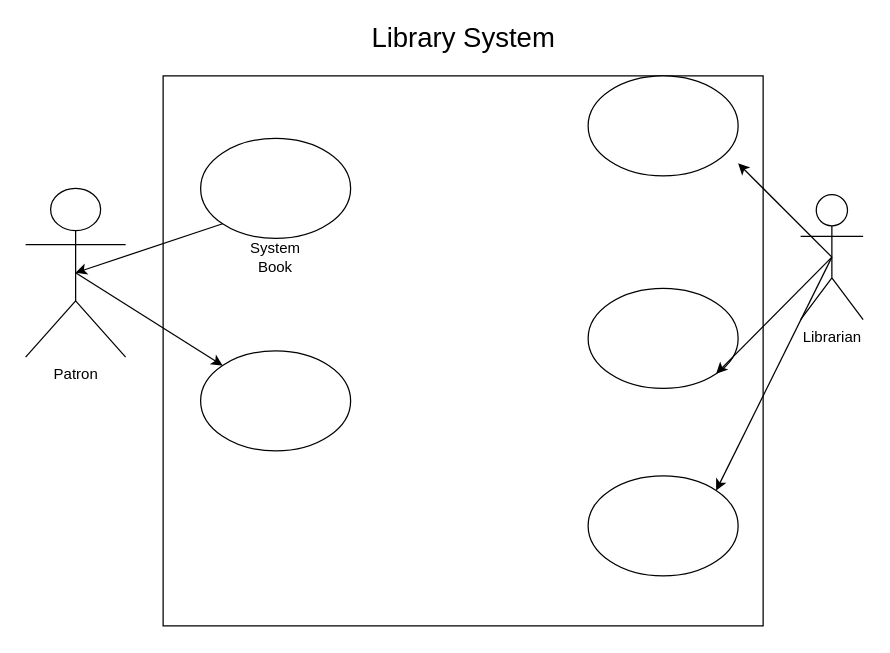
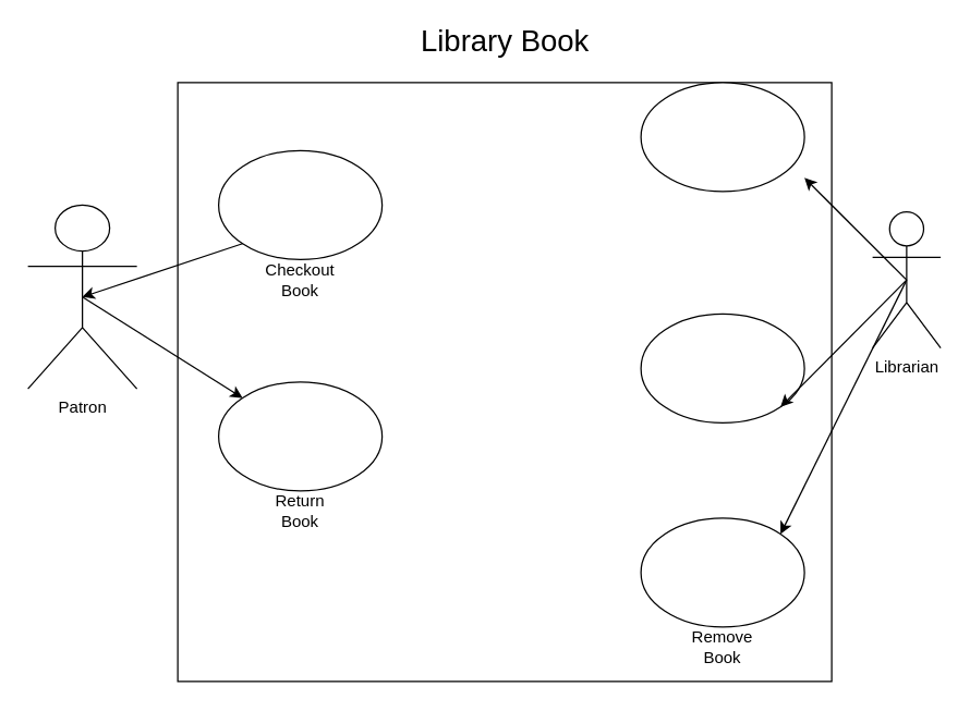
  <mxCell id="0" />
  <mxCell id="1" parent="0" />
  <mxCell id="2" value="Patron" style="shape=umlActor;verticalLabelPosition=bottom;verticalAlign=top;html=1;outlineConnect=0;" parent="1" vertex="1"><mxGeometry x="20" y="150" width="80" height="135" as="geometry" /></mxCell>
  <mxCell id="3" value="Librarian" style="shape=umlActor;verticalLabelPosition=bottom;verticalAlign=top;html=1;outlineConnect=0;" parent="1" vertex="1"><mxGeometry x="640" y="155" width="50" height="100" as="geometry" /></mxCell>
  <mxCell id="4" value="" style="rounded=0;whiteSpace=wrap;html=1;" parent="1" vertex="1"><mxGeometry x="130" y="60" width="480" height="440" as="geometry" /></mxCell>
- <mxCell id="5" value="&lt;font style=&quot;font-size: 22px&quot;&gt;Library System&lt;/font&gt;" style="text;html=1;align=center;verticalAlign=middle;resizable=0;points=[];autosize=1;strokeColor=none;fillColor=none;" parent="1" vertex="1"><mxGeometry x="290" y="20" width="160" height="20" as="geometry" /></mxCell>
+ <mxCell id="5" value="&lt;font style=&quot;font-size: 22px&quot;&gt;Library Book&lt;/font&gt;" style="text;html=1;align=center;verticalAlign=middle;resizable=0;points=[];autosize=1;strokeColor=none;fillColor=none;" parent="1" vertex="1"><mxGeometry x="290" y="20" width="160" height="20" as="geometry" /></mxCell>
  <mxCell id="6" value="" style="ellipse;whiteSpace=wrap;html=1;fontSize=22;" parent="1" vertex="1"><mxGeometry x="470" y="230" width="120" height="80" as="geometry" /></mxCell>
  <mxCell id="7" value="" style="ellipse;whiteSpace=wrap;html=1;fontSize=12;" parent="1" vertex="1"><mxGeometry x="470" y="380" width="120" height="80" as="geometry" /></mxCell>
+ <mxCell id="8" value="Remove Book" style="text;html=1;strokeColor=none;fillColor=none;align=center;verticalAlign=middle;whiteSpace=wrap;rounded=0;fontSize=12;" parent="1" vertex="1"><mxGeometry x="500" y="460" width="60" height="30" as="geometry" /></mxCell>
  <mxCell id="9" value="" style="endArrow=classic;html=1;rounded=0;fontSize=12;exitX=0.5;exitY=0.5;exitDx=0;exitDy=0;exitPerimeter=0;entryX=1;entryY=1;entryDx=0;entryDy=0;" parent="1" source="3" target="6" edge="1"><mxGeometry width="50" height="50" relative="1" as="geometry"><mxPoint x="600" y="180" as="sourcePoint" /><mxPoint x="650" y="130" as="targetPoint" /></mxGeometry></mxCell>
  <mxCell id="10" value="" style="endArrow=classic;html=1;rounded=0;fontSize=12;exitX=0.5;exitY=0.5;exitDx=0;exitDy=0;exitPerimeter=0;entryX=1;entryY=0;entryDx=0;entryDy=0;" parent="1" source="3" target="7" edge="1"><mxGeometry width="50" height="50" relative="1" as="geometry"><mxPoint x="630" y="380" as="sourcePoint" /><mxPoint x="680" y="330" as="targetPoint" /></mxGeometry></mxCell>
  <mxCell id="11" value="" style="ellipse;whiteSpace=wrap;html=1;fontSize=12;" parent="1" vertex="1"><mxGeometry x="160" y="110" width="120" height="80" as="geometry" /></mxCell>
- <mxCell id="12" value="System Book" style="text;html=1;strokeColor=none;fillColor=none;align=center;verticalAlign=middle;whiteSpace=wrap;rounded=0;fontSize=12;" parent="1" vertex="1"><mxGeometry x="190" y="190" width="60" height="30" as="geometry" /></mxCell>
+ <mxCell id="12" value="Checkout Book" style="text;html=1;strokeColor=none;fillColor=none;align=center;verticalAlign=middle;whiteSpace=wrap;rounded=0;fontSize=12;" parent="1" vertex="1"><mxGeometry x="190" y="190" width="60" height="30" as="geometry" /></mxCell>
  <mxCell id="13" value="" style="ellipse;whiteSpace=wrap;html=1;fontSize=12;" parent="1" vertex="1"><mxGeometry x="160" y="280" width="120" height="80" as="geometry" /></mxCell>
+ <mxCell id="14" value="Return Book" style="text;html=1;strokeColor=none;fillColor=none;align=center;verticalAlign=middle;whiteSpace=wrap;rounded=0;fontSize=12;" parent="1" vertex="1"><mxGeometry x="190" y="360" width="60" height="30" as="geometry" /></mxCell>
  <mxCell id="15" value="" style="endArrow=classic;html=1;rounded=0;fontSize=12;exitX=0;exitY=1;exitDx=0;exitDy=0;entryX=0.5;entryY=0.5;entryDx=0;entryDy=0;entryPerimeter=0;" parent="1" source="11" target="2" edge="1"><mxGeometry width="50" height="50" relative="1" as="geometry"><mxPoint x="130" y="250" as="sourcePoint" /><mxPoint x="180" y="200" as="targetPoint" /></mxGeometry></mxCell>
  <mxCell id="16" value="" style="endArrow=classic;html=1;rounded=0;fontSize=12;exitX=0.5;exitY=0.5;exitDx=0;exitDy=0;exitPerimeter=0;entryX=0;entryY=0;entryDx=0;entryDy=0;" parent="1" source="2" target="13" edge="1"><mxGeometry width="50" height="50" relative="1" as="geometry"><mxPoint x="70" y="260" as="sourcePoint" /><mxPoint x="120" y="210" as="targetPoint" /></mxGeometry></mxCell>
  <mxCell id="17" value="" style="endArrow=classic;html=1;rounded=0;fontSize=12;exitX=0.5;exitY=0.5;exitDx=0;exitDy=0;exitPerimeter=0;entryX=1;entryY=1;entryDx=0;entryDy=0;" parent="1" source="3" edge="1"><mxGeometry width="50" height="50" relative="1" as="geometry"><mxPoint x="610" y="160" as="sourcePoint" /><mxPoint x="590" y="130" as="targetPoint" /></mxGeometry></mxCell>
  <mxCell id="18" value="" style="ellipse;whiteSpace=wrap;html=1;fontSize=12;" parent="1" vertex="1"><mxGeometry x="470" y="60" width="120" height="80" as="geometry" /></mxCell>
